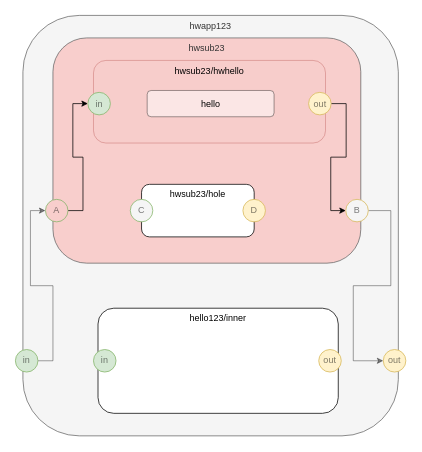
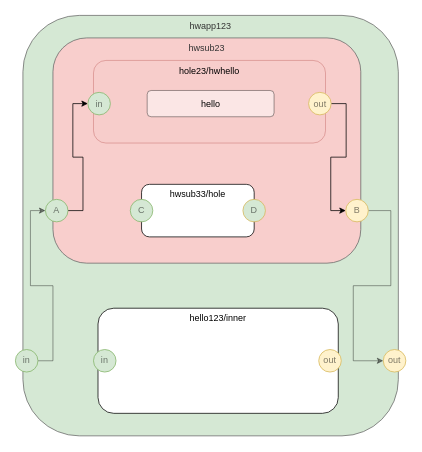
  <mxCell id="0" />
  <mxCell id="1" parent="0" />
- <mxCell id="2" value="hwapp123" style="rounded=1;whiteSpace=wrap;html=1;verticalAlign=top;fillColor=#f5f5f5;strokeColor=#666666;fontColor=#333333;" parent="1" vertex="1"><mxGeometry x="30" y="20" width="500" height="560" as="geometry" /></mxCell>
+ <mxCell id="2" value="hwapp123" style="rounded=1;whiteSpace=wrap;html=1;verticalAlign=top;fillColor=#d5e8d4;strokeColor=#666666;fontColor=#333333;" parent="1" vertex="1"><mxGeometry x="30" y="20" width="500" height="560" as="geometry" /></mxCell>
  <mxCell id="3" value="hwsub23" style="rounded=1;whiteSpace=wrap;html=1;verticalAlign=top;fillColor=#f8cecc;strokeColor=#666666;fontColor=#333333;" parent="1" vertex="1"><mxGeometry x="70" y="50" width="410" height="300" as="geometry" /></mxCell>
- <mxCell id="4" value="hwsub23/hwhello" style="rounded=1;whiteSpace=wrap;html=1;opacity=50;align=center;verticalAlign=top;fillColor=#f8cecc;strokeColor=#b85450;" parent="1" vertex="1"><mxGeometry x="124" y="80" width="309" height="110" as="geometry" /></mxCell>
+ <mxCell id="4" value="hole23/hwhello" style="rounded=1;whiteSpace=wrap;html=1;opacity=50;align=center;verticalAlign=top;fillColor=#f8cecc;strokeColor=#b85450;" parent="1" vertex="1"><mxGeometry x="124" y="80" width="309" height="110" as="geometry" /></mxCell>
  <mxCell id="5" value="hello" style="rounded=1;whiteSpace=wrap;html=1;dashed=0;opacity=50;align=center;verticalAlign=middle;" parent="1" vertex="1"><mxGeometry x="195.5" y="120" width="169" height="35" as="geometry" /></mxCell>
  <mxCell id="6" value="in" style="ellipse;whiteSpace=wrap;html=1;aspect=fixed;fillColor=#d5e8d4;align=center;strokeColor=#82b366;textOpacity=50;" parent="1" vertex="1"><mxGeometry x="116.5" y="122.5" width="30" height="30" as="geometry" /></mxCell>
  <mxCell id="7" style="edgeStyle=orthogonalEdgeStyle;rounded=0;orthogonalLoop=1;jettySize=auto;html=1;exitX=1;exitY=0.5;exitDx=0;exitDy=0;entryX=0;entryY=0.5;entryDx=0;entryDy=0;" parent="1" source="8" target="13" edge="1"><mxGeometry relative="1" as="geometry" /></mxCell>
  <mxCell id="8" value="out" style="ellipse;whiteSpace=wrap;html=1;aspect=fixed;fillColor=#fff2cc;align=center;strokeColor=#d6b656;textOpacity=50;" parent="1" vertex="1"><mxGeometry x="410.5" y="122.5" width="30" height="30" as="geometry" /></mxCell>
- <mxCell id="9" value="hwsub23/hole" style="rounded=1;whiteSpace=wrap;html=1;verticalAlign=top;" parent="1" vertex="1"><mxGeometry x="188" y="245" width="150" height="70" as="geometry" /></mxCell>
+ <mxCell id="9" value="hwsub33/hole" style="rounded=1;whiteSpace=wrap;html=1;verticalAlign=top;" parent="1" vertex="1"><mxGeometry x="188" y="245" width="150" height="70" as="geometry" /></mxCell>
  <mxCell id="10" style="edgeStyle=orthogonalEdgeStyle;rounded=0;orthogonalLoop=1;jettySize=auto;html=1;exitX=1;exitY=0.5;exitDx=0;exitDy=0;entryX=0;entryY=0.5;entryDx=0;entryDy=0;" parent="1" source="11" target="6" edge="1"><mxGeometry relative="1" as="geometry" /></mxCell>
- <mxCell id="11" value="A" style="ellipse;whiteSpace=wrap;html=1;aspect=fixed;fillColor=#f8cecc;align=center;strokeColor=#82b366;textOpacity=50;" parent="1" vertex="1"><mxGeometry x="60" y="265" width="30" height="30" as="geometry" /></mxCell>
+ <mxCell id="11" value="A" style="ellipse;whiteSpace=wrap;html=1;aspect=fixed;fillColor=#d5e8d4;align=center;strokeColor=#82b366;textOpacity=50;" parent="1" vertex="1"><mxGeometry x="60" y="265" width="30" height="30" as="geometry" /></mxCell>
  <mxCell id="12" style="edgeStyle=orthogonalEdgeStyle;rounded=0;orthogonalLoop=1;jettySize=auto;html=1;exitX=1;exitY=0.5;exitDx=0;exitDy=0;entryX=0;entryY=0.5;entryDx=0;entryDy=0;opacity=50;" parent="1" source="13" target="17" edge="1"><mxGeometry relative="1" as="geometry"><Array as="points"><mxPoint x="520" y="280" /><mxPoint x="520" y="380" /><mxPoint x="470" y="380" /><mxPoint x="470" y="480" /></Array></mxGeometry></mxCell>
- <mxCell id="13" value="B" style="ellipse;whiteSpace=wrap;html=1;aspect=fixed;fillColor=#f5f5f5;align=center;strokeColor=#d6b656;textOpacity=50;" parent="1" vertex="1"><mxGeometry x="460" y="265" width="30" height="30" as="geometry" /></mxCell>
- <mxCell id="14" value="C" style="ellipse;whiteSpace=wrap;html=1;aspect=fixed;fillColor=#f5f5f5;align=center;strokeColor=#82b366;textOpacity=50;" parent="1" vertex="1"><mxGeometry x="173" y="265" width="30" height="30" as="geometry" /></mxCell>
- <mxCell id="15" value="D" style="ellipse;whiteSpace=wrap;html=1;aspect=fixed;fillColor=#fff2cc;align=center;strokeColor=#d6b656;textOpacity=50;" parent="1" vertex="1"><mxGeometry x="323" y="265" width="30" height="30" as="geometry" /></mxCell>
+ <mxCell id="13" value="B" style="ellipse;whiteSpace=wrap;html=1;aspect=fixed;fillColor=#fff2cc;align=center;strokeColor=#d6b656;textOpacity=50;" parent="1" vertex="1"><mxGeometry x="460" y="265" width="30" height="30" as="geometry" /></mxCell>
+ <mxCell id="14" value="C" style="ellipse;whiteSpace=wrap;html=1;aspect=fixed;fillColor=#d5e8d4;align=center;strokeColor=#82b366;textOpacity=50;" parent="1" vertex="1"><mxGeometry x="173" y="265" width="30" height="30" as="geometry" /></mxCell>
+ <mxCell id="15" value="D" style="ellipse;whiteSpace=wrap;html=1;aspect=fixed;fillColor=#d5e8d4;align=center;strokeColor=#d6b656;textOpacity=50;" parent="1" vertex="1"><mxGeometry x="323" y="265" width="30" height="30" as="geometry" /></mxCell>
  <mxCell id="16" value="hello123/inner" style="rounded=1;whiteSpace=wrap;html=1;verticalAlign=top;" parent="1" vertex="1"><mxGeometry x="130" y="410" width="320" height="140" as="geometry" /></mxCell>
  <mxCell id="17" value="out" style="ellipse;whiteSpace=wrap;html=1;aspect=fixed;fillColor=#fff2cc;align=center;strokeColor=#d6b656;textOpacity=50;" parent="1" vertex="1"><mxGeometry x="510" y="465" width="30" height="30" as="geometry" /></mxCell>
  <mxCell id="18" style="edgeStyle=orthogonalEdgeStyle;rounded=0;orthogonalLoop=1;jettySize=auto;html=1;exitX=1;exitY=0.5;exitDx=0;exitDy=0;entryX=0;entryY=0.5;entryDx=0;entryDy=0;opacity=50;" parent="1" source="19" target="11" edge="1"><mxGeometry relative="1" as="geometry" /></mxCell>
  <mxCell id="19" value="in" style="ellipse;whiteSpace=wrap;html=1;aspect=fixed;fillColor=#d5e8d4;align=center;strokeColor=#82b366;textOpacity=50;" parent="1" vertex="1"><mxGeometry x="20" y="465" width="30" height="30" as="geometry" /></mxCell>
  <mxCell id="20" value="in" style="ellipse;whiteSpace=wrap;html=1;aspect=fixed;fillColor=#d5e8d4;align=center;strokeColor=#82b366;textOpacity=50;" parent="1" vertex="1"><mxGeometry x="124" y="465" width="30" height="30" as="geometry" /></mxCell>
  <mxCell id="21" value="out" style="ellipse;whiteSpace=wrap;html=1;aspect=fixed;fillColor=#fff2cc;align=center;strokeColor=#d6b656;textOpacity=50;" parent="1" vertex="1"><mxGeometry x="424" y="465" width="30" height="30" as="geometry" /></mxCell>
